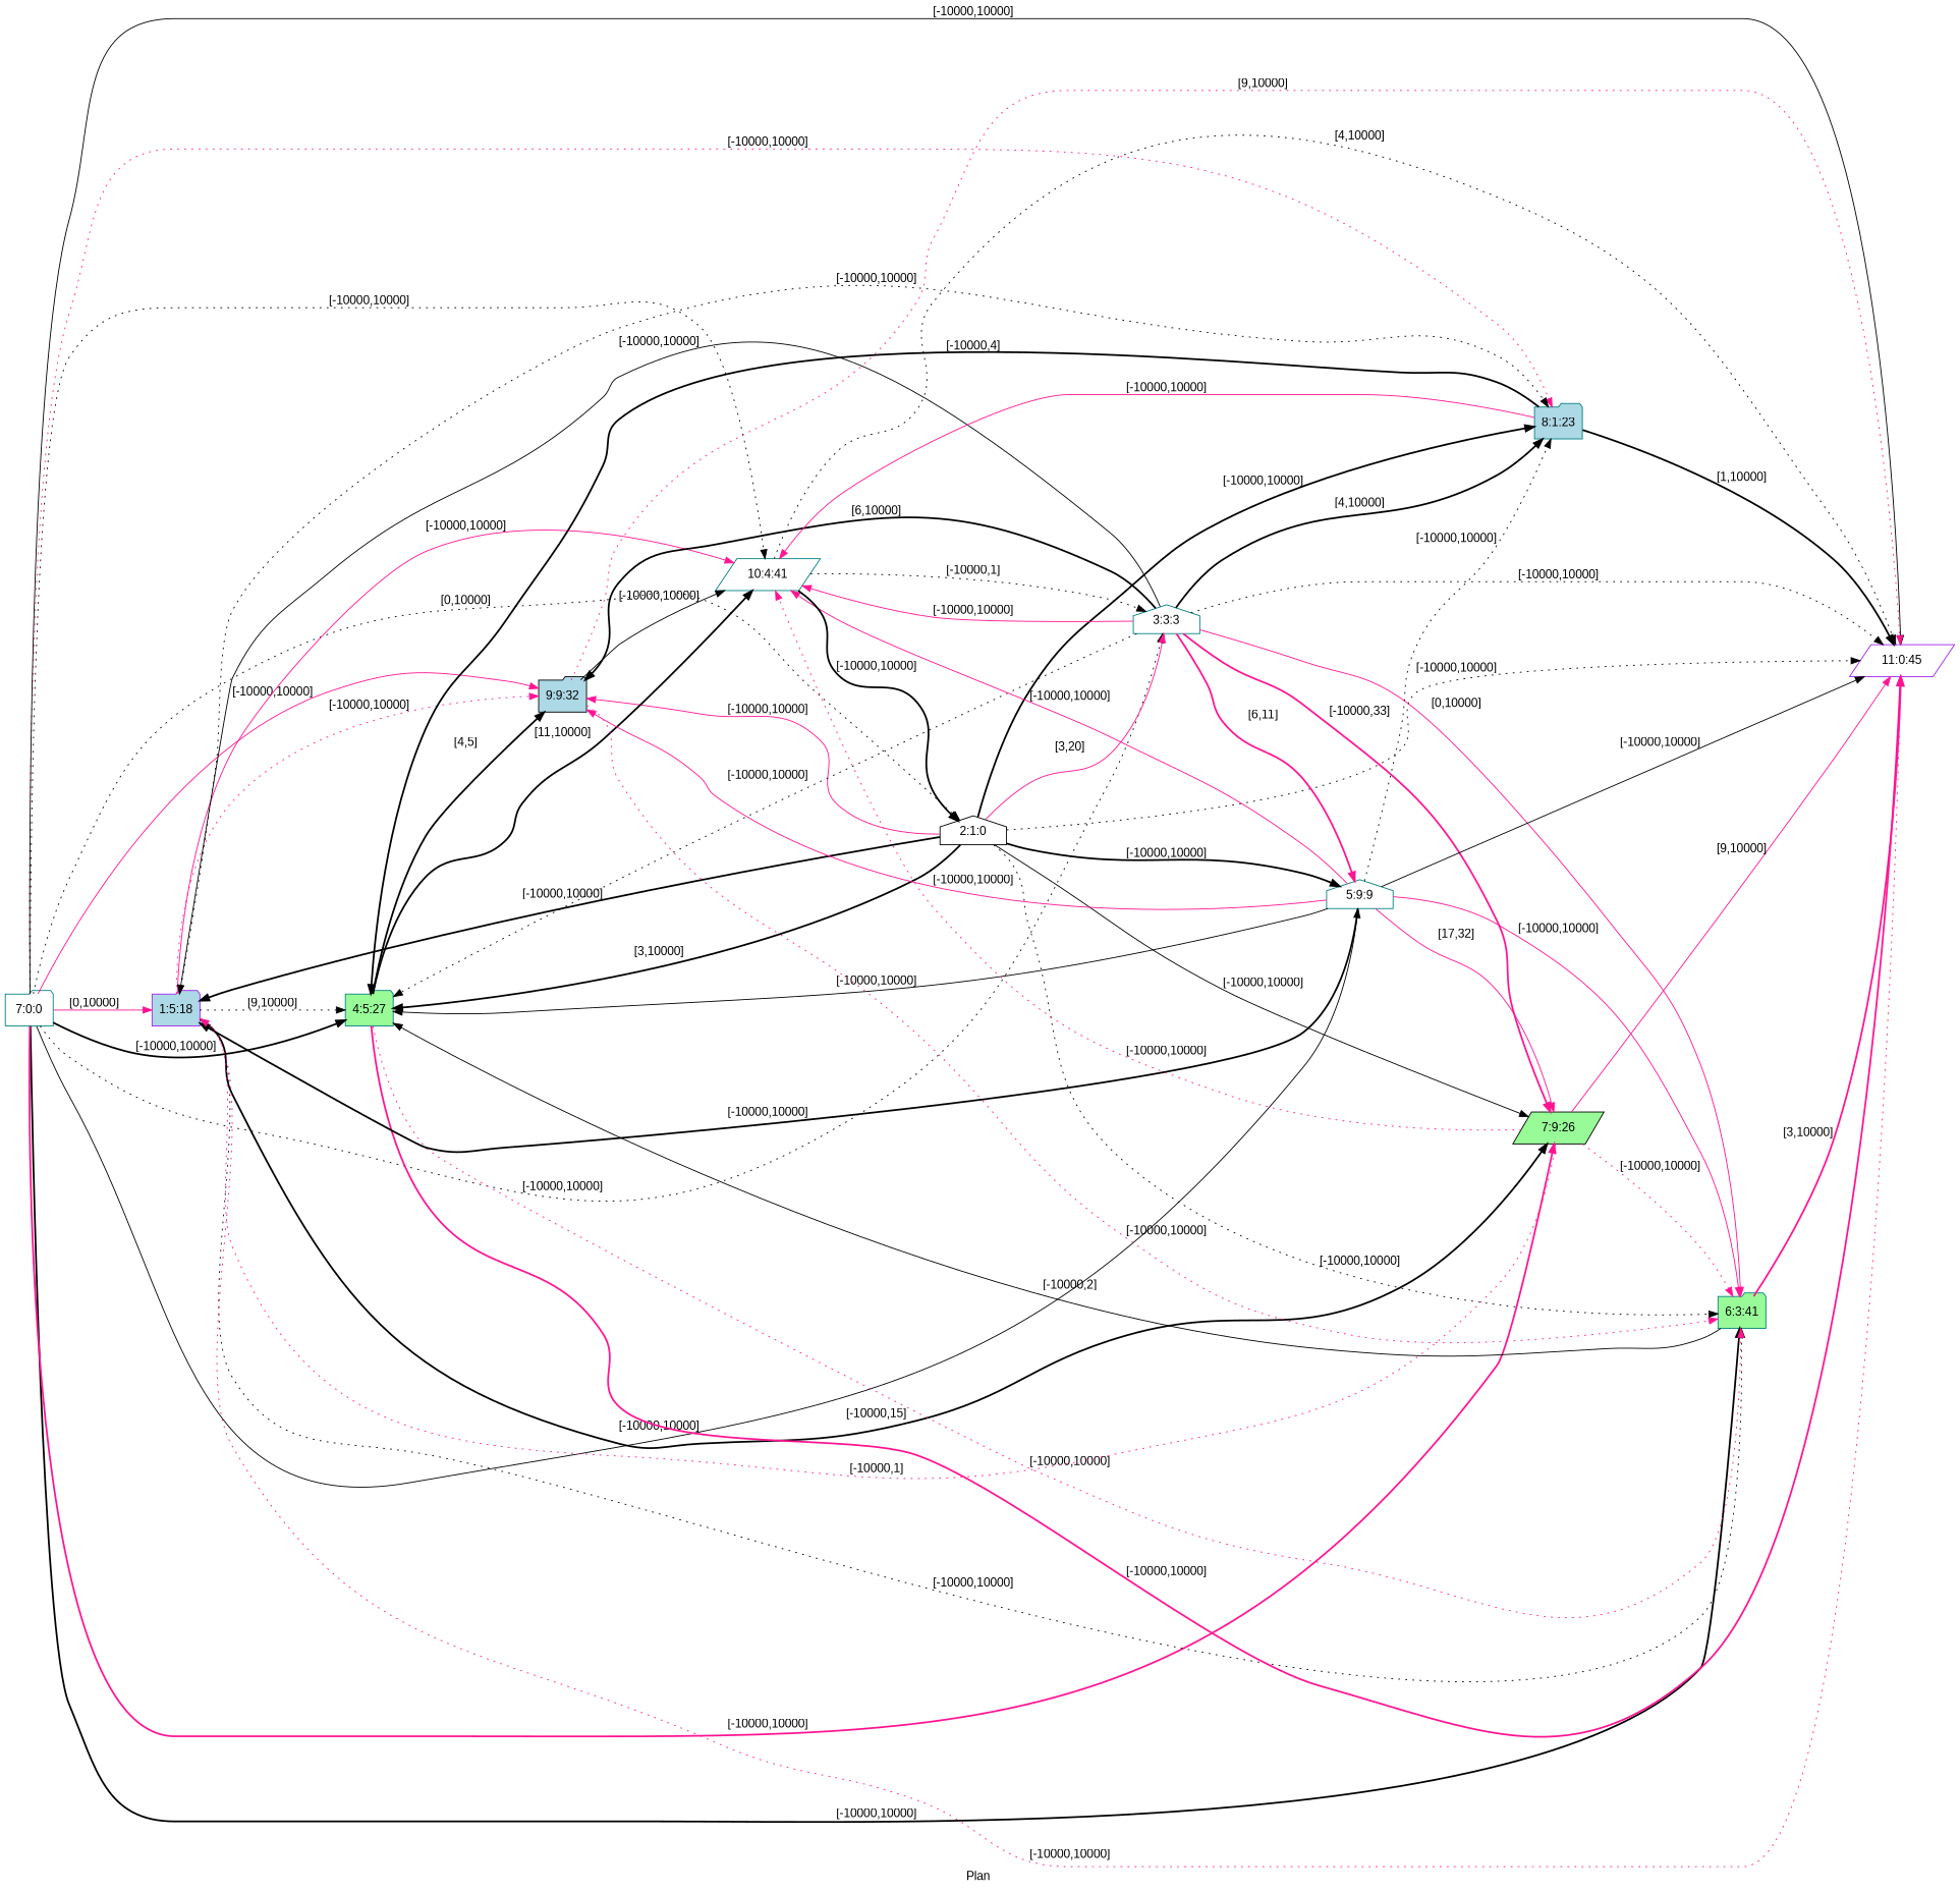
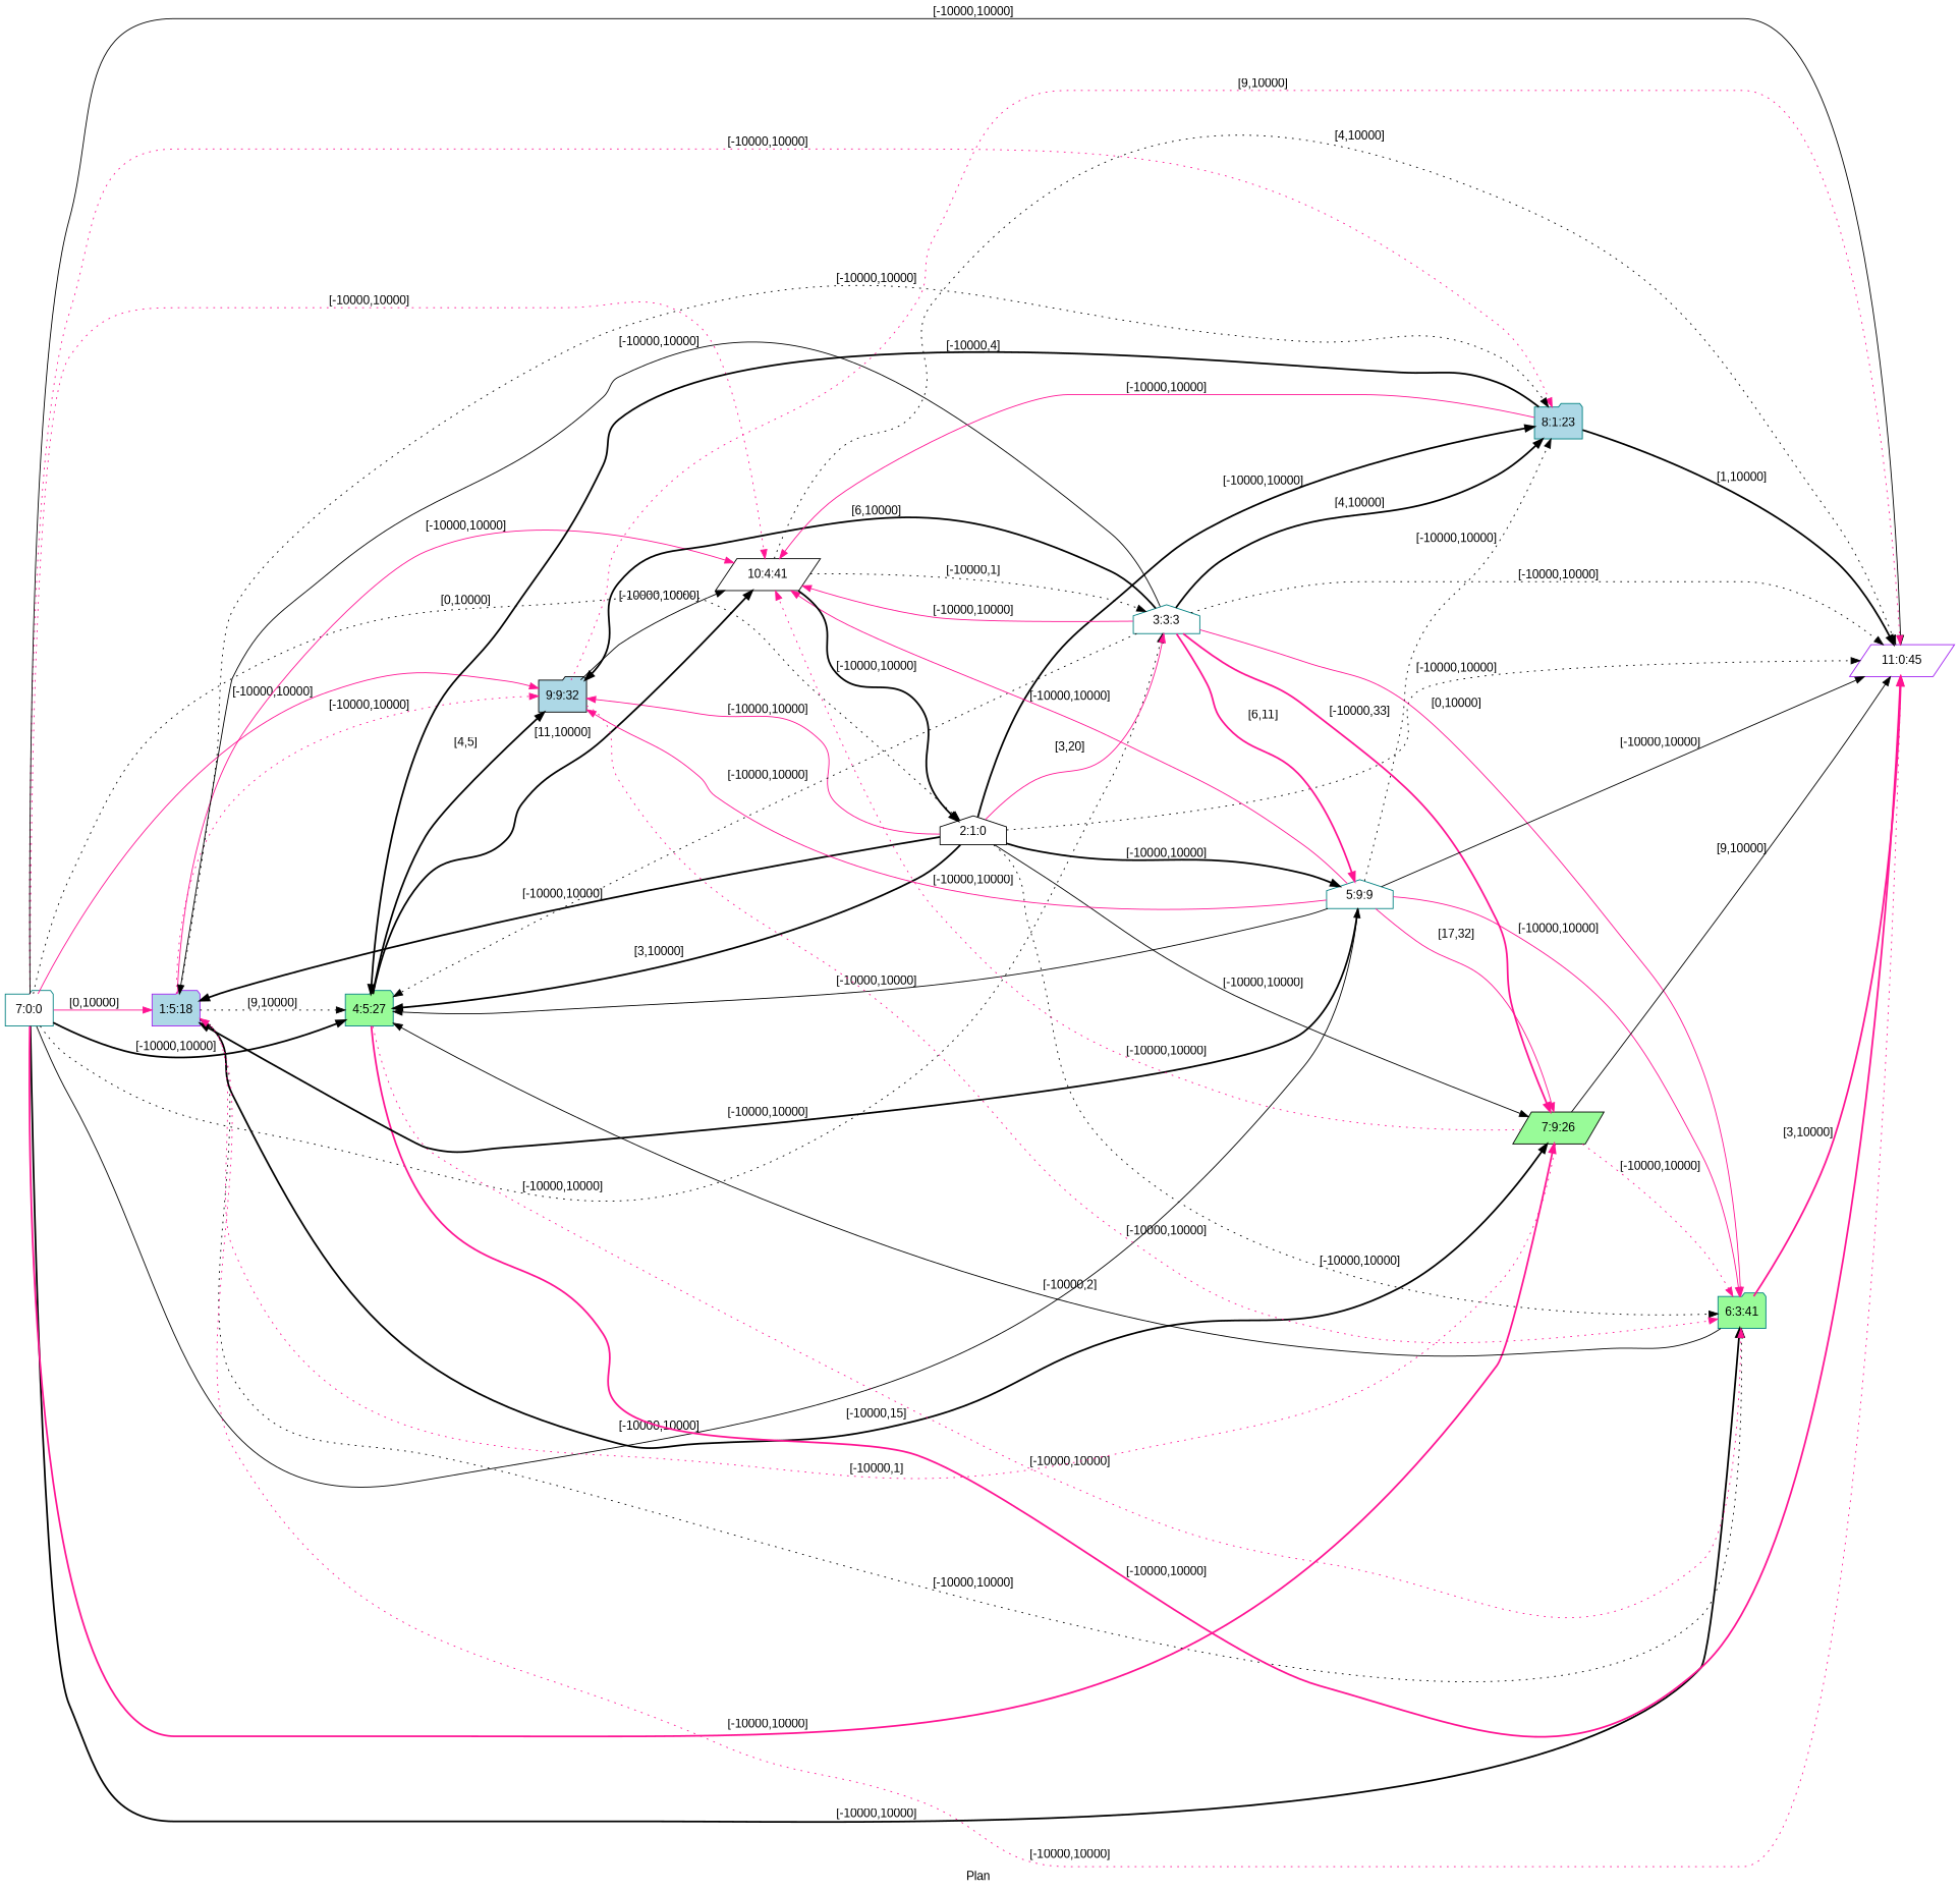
  digraph {
    fldt=0.628568
    fontname="Liberation Sans"
    label="Plan "
    nodesep=.45
    rankdir=LR
    node [color=teal fillcolor=white fontname="Liberation Sans" shape=folder style=filled]
    edge [color=black fontname="Liberation Sans" style=dotted]
    n1 [label="7:0:0"]
    "1:5:18" [color=purple fillcolor=lightblue]
    "2:1:0" [color=black shape=house]
    "3:3:3" [shape=house]
    "4:5:27" [fillcolor=palegreen]
    "5:9:9" [shape=house]
    "6:3:41" [fillcolor=palegreen]
    "7:9:26" [color=black fillcolor=palegreen shape=parallelogram]
    "8:1:23" [fillcolor=lightblue]
    "9:9:32" [color=black fillcolor=lightblue]
-   "10:4:41" [shape=parallelogram]
+   "10:4:41" [color=black shape=parallelogram]
    "11:0:45" [color=purple shape=parallelogram]
    n1 -> "1:5:18" [color=deeppink label="[0,10000]" style=solid]
    n1 -> "2:1:0" [label="[0,10000]"]
    n1 -> "3:3:3" [label="[-10000,10000]"]
    n1 -> "4:5:27" [label="[-10000,10000]" style=bold]
    n1 -> "5:9:9" [label="[-10000,10000]" style=solid]
    n1 -> "6:3:41" [label="[-10000,10000]" style=bold]
    n1 -> "7:9:26" [color=deeppink label="[-10000,10000]" style=bold]
    n1 -> "8:1:23" [color=deeppink label="[-10000,10000]"]
    n1 -> "9:9:32" [color=deeppink label="[-10000,10000]" style=solid]
-   n1 -> "10:4:41" [label="[-10000,10000]"]
+   n1 -> "10:4:41" [color=deeppink label="[-10000,10000]"]
    n1 -> "11:0:45" [label="[-10000,10000]" style=solid]
    "1:5:18" -> "4:5:27" [label="[9,10000]"]
    "1:5:18" -> "6:3:41" [label="[-10000,10000]"]
    "1:5:18" -> "7:9:26" [label="[-10000,15]" style=bold]
    "1:5:18" -> "8:1:23" [label="[-10000,10000]"]
    "1:5:18" -> "9:9:32" [color=deeppink label="[-10000,10000]"]
    "1:5:18" -> "10:4:41" [color=deeppink label="[-10000,10000]" style=solid]
    "1:5:18" -> "11:0:45" [color=deeppink label="[-10000,10000]"]
    "2:1:0" -> "1:5:18" [label="[-10000,10000]" style=bold]
    "2:1:0" -> "3:3:3" [color=deeppink label="[3,20]" style=solid]
    "2:1:0" -> "4:5:27" [label="[3,10000]" style=bold]
    "2:1:0" -> "5:9:9" [label="[-10000,10000]" style=bold]
    "2:1:0" -> "6:3:41" [label="[-10000,10000]"]
    "2:1:0" -> "7:9:26" [label="[-10000,10000]" style=solid]
    "2:1:0" -> "8:1:23" [label="[-10000,10000]" style=bold]
    "2:1:0" -> "9:9:32" [color=deeppink label="[-10000,10000]" style=solid]
    "2:1:0" -> "11:0:45" [label="[-10000,10000]"]
    "3:3:3" -> "1:5:18" [label="[-10000,10000]" style=solid]
    "3:3:3" -> "4:5:27" [label="[-10000,10000]"]
    "3:3:3" -> "5:9:9" [color=deeppink label="[6,11]" style=bold]
    "3:3:3" -> "6:3:41" [color=deeppink label="[0,10000]" style=solid]
    "3:3:3" -> "7:9:26" [color=deeppink label="[-10000,33]" style=bold]
    "3:3:3" -> "8:1:23" [label="[4,10000]" style=bold]
    "3:3:3" -> "9:9:32" [label="[6,10000]" style=bold]
    "3:3:3" -> "10:4:41" [color=deeppink label="[-10000,10000]" style=solid]
    "3:3:3" -> "11:0:45" [label="[-10000,10000]"]
    "4:5:27" -> "6:3:41" [color=deeppink label="[-10000,10000]"]
    "4:5:27" -> "9:9:32" [label="[4,5]" style=bold]
    "4:5:27" -> "10:4:41" [label="[11,10000]" style=bold]
    "4:5:27" -> "11:0:45" [color=deeppink label="[-10000,10000]" style=bold]
    "5:9:9" -> "1:5:18" [label="[-10000,10000]" style=bold]
    "5:9:9" -> "4:5:27" [label="[-10000,10000]" style=solid]
    "5:9:9" -> "6:3:41" [color=deeppink label="[-10000,10000]" style=solid]
    "5:9:9" -> "7:9:26" [color=deeppink label="[17,32]" style=solid]
    "5:9:9" -> "8:1:23" [label="[-10000,10000]"]
    "5:9:9" -> "9:9:32" [color=deeppink label="[-10000,10000]" style=solid]
    "5:9:9" -> "10:4:41" [color=deeppink label="[-10000,10000]" style=solid]
    "5:9:9" -> "11:0:45" [label="[-10000,10000]" style=solid]
    "6:3:41" -> "4:5:27" [label="[-10000,2]" style=solid]
    "6:3:41" -> "11:0:45" [color=deeppink label="[3,10000]" style=bold]
    "7:9:26" -> "1:5:18" [color=deeppink label="[-10000,1]"]
    "7:9:26" -> "6:3:41" [color=deeppink label="[-10000,10000]"]
    "7:9:26" -> "10:4:41" [color=deeppink label="[-10000,10000]"]
-   "7:9:26" -> "11:0:45" [color=deeppink label="[9,10000]" style=solid]
+   "7:9:26" -> "11:0:45" [label="[9,10000]" style=solid]
    "8:1:23" -> "4:5:27" [label="[-10000,4]" style=bold]
    "8:1:23" -> "10:4:41" [color=deeppink label="[-10000,10000]" style=solid]
    "8:1:23" -> "11:0:45" [label="[1,10000]" style=bold]
    "9:9:32" -> "6:3:41" [color=deeppink label="[-10000,10000]"]
    "9:9:32" -> "10:4:41" [label="[-10000,10000]" style=solid]
    "9:9:32" -> "11:0:45" [color=deeppink label="[9,10000]"]
    "10:4:41" -> "2:1:0" [label="[-10000,10000]" style=bold]
    "10:4:41" -> "3:3:3" [label="[-10000,1]"]
    "10:4:41" -> "11:0:45" [label="[4,10000]"]
  }
